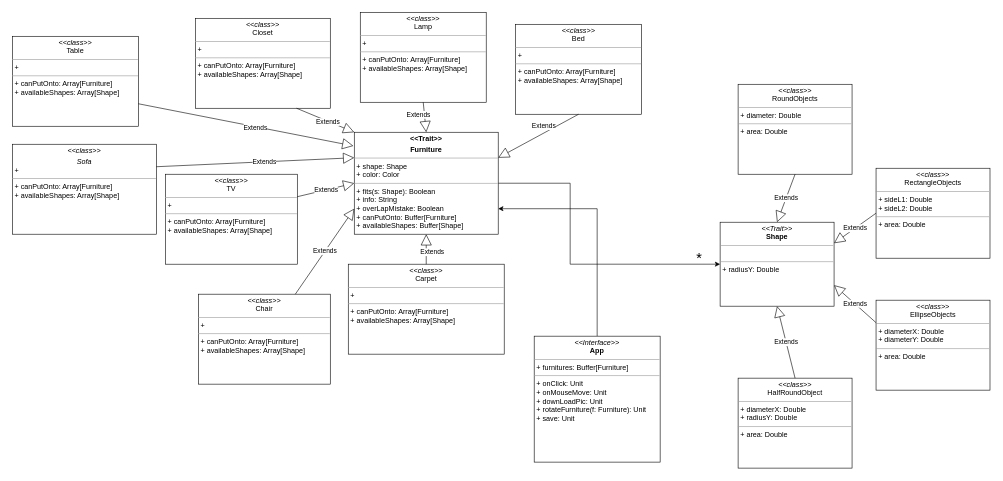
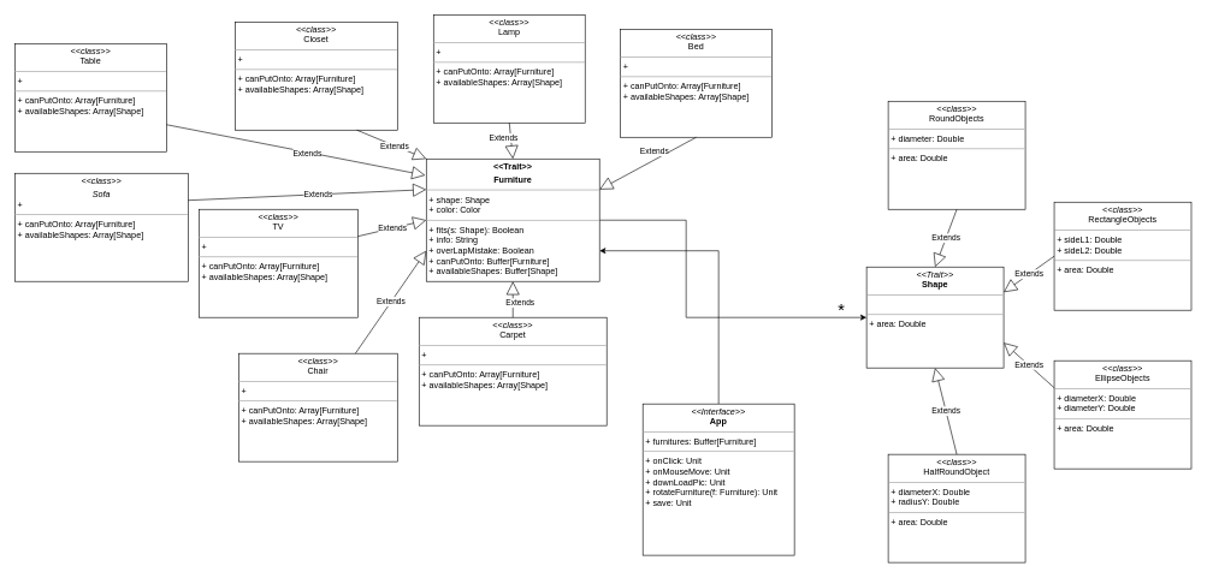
  <mxCell id="0" />
  <mxCell id="1" parent="0" />
- <mxCell id="2" value="&lt;p style=&quot;margin:0px;margin-top:4px;text-align:center;&quot;&gt;&lt;i&gt;&amp;lt;&amp;lt;Trait&amp;gt;&amp;gt;&lt;/i&gt;&lt;br&gt;&lt;b&gt;Shape&lt;/b&gt;&lt;/p&gt;&lt;hr size=&quot;1&quot;&gt;&lt;p style=&quot;margin:0px;margin-left:4px;&quot;&gt;&lt;br&gt;&lt;/p&gt;&lt;hr size=&quot;1&quot;&gt;&lt;p style=&quot;margin:0px;margin-left:4px;&quot;&gt;+ radiusY: Double&lt;br&gt;&lt;/p&gt;" style="verticalAlign=top;align=left;overflow=fill;fontSize=12;fontFamily=Helvetica;html=1;whiteSpace=wrap;" vertex="1" parent="1"><mxGeometry x="1200" y="370" width="190" height="140" as="geometry" /></mxCell>
+ <mxCell id="2" value="&lt;p style=&quot;margin:0px;margin-top:4px;text-align:center;&quot;&gt;&lt;i&gt;&amp;lt;&amp;lt;Trait&amp;gt;&amp;gt;&lt;/i&gt;&lt;br&gt;&lt;b&gt;Shape&lt;/b&gt;&lt;/p&gt;&lt;hr size=&quot;1&quot;&gt;&lt;p style=&quot;margin:0px;margin-left:4px;&quot;&gt;&lt;br&gt;&lt;/p&gt;&lt;hr size=&quot;1&quot;&gt;&lt;p style=&quot;margin:0px;margin-left:4px;&quot;&gt;+ area: Double&lt;br&gt;&lt;/p&gt;" style="verticalAlign=top;align=left;overflow=fill;fontSize=12;fontFamily=Helvetica;html=1;whiteSpace=wrap;" vertex="1" parent="1"><mxGeometry x="1200" y="370" width="190" height="140" as="geometry" /></mxCell>
  <mxCell id="3" value="&lt;p style=&quot;margin:0px;margin-top:4px;text-align:center;&quot;&gt;&lt;i&gt;&amp;lt;&amp;lt;class&amp;gt;&amp;gt;&lt;/i&gt;&lt;br&gt;RectangleObjects&lt;/p&gt;&lt;hr size=&quot;1&quot;&gt;&lt;p style=&quot;margin:0px;margin-left:4px;&quot;&gt;+ sideL1: Double&lt;br&gt;+ sideL2: Double&lt;/p&gt;&lt;hr size=&quot;1&quot;&gt;&lt;p style=&quot;margin:0px;margin-left:4px;&quot;&gt;+ area: Double&lt;/p&gt;&lt;p style=&quot;margin:0px;margin-left:4px;&quot;&gt;&lt;br&gt;&lt;/p&gt;" style="verticalAlign=top;align=left;overflow=fill;fontSize=12;fontFamily=Helvetica;html=1;whiteSpace=wrap;" vertex="1" parent="1"><mxGeometry x="1460" y="280" width="190" height="150" as="geometry" /></mxCell>
  <mxCell id="4" value="&lt;p style=&quot;margin:0px;margin-top:4px;text-align:center;&quot;&gt;&lt;i&gt;&amp;lt;&amp;lt;class&amp;gt;&amp;gt;&lt;/i&gt;&lt;br&gt;RoundObjects&lt;/p&gt;&lt;hr size=&quot;1&quot;&gt;&lt;p style=&quot;margin:0px;margin-left:4px;&quot;&gt;+ diameter: Double&lt;br&gt;&lt;/p&gt;&lt;hr size=&quot;1&quot;&gt;&lt;p style=&quot;margin:0px;margin-left:4px;&quot;&gt;+ area: Double&lt;/p&gt;&lt;p style=&quot;margin:0px;margin-left:4px;&quot;&gt;&lt;br&gt;&lt;/p&gt;" style="verticalAlign=top;align=left;overflow=fill;fontSize=12;fontFamily=Helvetica;html=1;whiteSpace=wrap;" vertex="1" parent="1"><mxGeometry x="1230" y="140" width="190" height="150" as="geometry" /></mxCell>
  <mxCell id="5" style="edgeStyle=orthogonalEdgeStyle;rounded=0;orthogonalLoop=1;jettySize=auto;html=1;entryX=0;entryY=0.5;entryDx=0;entryDy=0;exitX=1;exitY=0.5;exitDx=0;exitDy=0;" edge="1" parent="1" source="17" target="2"><mxGeometry relative="1" as="geometry"><mxPoint x="760" y="450" as="sourcePoint" /><Array as="points"><mxPoint x="950" y="305" /><mxPoint x="950" y="440" /></Array></mxGeometry></mxCell>
  <mxCell id="6" value="&lt;p style=&quot;margin:0px;margin-top:4px;text-align:center;&quot;&gt;&lt;i&gt;&amp;lt;&amp;lt;class&amp;gt;&amp;gt;&lt;/i&gt;&lt;br&gt;HalfRoundObject&lt;/p&gt;&lt;hr size=&quot;1&quot;&gt;&lt;p style=&quot;margin:0px;margin-left:4px;&quot;&gt;+ diameterX: Double&lt;br&gt;&lt;/p&gt;&lt;p style=&quot;margin:0px;margin-left:4px;&quot;&gt;+ radiusY: Double&lt;/p&gt;&lt;hr size=&quot;1&quot;&gt;&lt;p style=&quot;margin:0px;margin-left:4px;&quot;&gt;+ area: Double&lt;/p&gt;&lt;p style=&quot;margin:0px;margin-left:4px;&quot;&gt;&lt;br&gt;&lt;/p&gt;" style="verticalAlign=top;align=left;overflow=fill;fontSize=12;fontFamily=Helvetica;html=1;whiteSpace=wrap;" vertex="1" parent="1"><mxGeometry x="1230" y="630" width="190" height="150" as="geometry" /></mxCell>
  <mxCell id="7" style="edgeStyle=orthogonalEdgeStyle;rounded=0;orthogonalLoop=1;jettySize=auto;html=1;exitX=0.5;exitY=0;exitDx=0;exitDy=0;entryX=1;entryY=0.75;entryDx=0;entryDy=0;" edge="1" parent="1" source="8" target="17"><mxGeometry relative="1" as="geometry" /></mxCell>
  <mxCell id="8" value="&lt;p style=&quot;margin:0px;margin-top:4px;text-align:center;&quot;&gt;&lt;i&gt;&amp;lt;&amp;lt;Interface&amp;gt;&amp;gt;&lt;/i&gt;&lt;br&gt;&lt;b&gt;App&lt;/b&gt;&lt;/p&gt;&lt;hr size=&quot;1&quot;&gt;&lt;p style=&quot;margin:0px;margin-left:4px;&quot;&gt;+ furnitures: Buffer[Furniture]&lt;br&gt;&lt;/p&gt;&lt;hr size=&quot;1&quot;&gt;&lt;p style=&quot;margin:0px;margin-left:4px;&quot;&gt;+ onClick: Unit&lt;/p&gt;&lt;p style=&quot;margin:0px;margin-left:4px;&quot;&gt;+ onMouseMove: Unit&lt;/p&gt;&lt;p style=&quot;margin:0px;margin-left:4px;&quot;&gt;+ downLoadPic: Unit&lt;/p&gt;&lt;p style=&quot;margin:0px;margin-left:4px;&quot;&gt;+ rotateFurniture(f: Furniture): Unit&lt;/p&gt;&lt;p style=&quot;margin:0px;margin-left:4px;&quot;&gt;+ save: Unit&lt;/p&gt;&lt;p style=&quot;margin:0px;margin-left:4px;&quot;&gt;&lt;br&gt;&lt;/p&gt;" style="verticalAlign=top;align=left;overflow=fill;fontSize=12;fontFamily=Helvetica;html=1;whiteSpace=wrap;" vertex="1" parent="1"><mxGeometry x="890" y="560" width="210" height="210" as="geometry" /></mxCell>
  <mxCell id="9" value="&lt;p style=&quot;margin:0px;margin-top:4px;text-align:center;&quot;&gt;&lt;i&gt;&amp;lt;&amp;lt;class&amp;gt;&amp;gt;&lt;/i&gt;&lt;br&gt;Table&lt;/p&gt;&lt;hr size=&quot;1&quot;&gt;&lt;p style=&quot;margin:0px;margin-left:4px;&quot;&gt;+&amp;nbsp;&lt;br&gt;&lt;/p&gt;&lt;hr size=&quot;1&quot;&gt;&lt;p style=&quot;margin:0px;margin-left:4px;&quot;&gt;+ canPutOnto: Array[Furniture]&lt;br&gt;&lt;/p&gt;&lt;p style=&quot;margin:0px;margin-left:4px;&quot;&gt;+ availableShapes: Array[Shape]&lt;/p&gt;&lt;p style=&quot;margin:0px;margin-left:4px;&quot;&gt;&lt;br&gt;&lt;/p&gt;&lt;p style=&quot;margin:0px;margin-left:4px;&quot;&gt;&lt;br&gt;&lt;/p&gt;" style="verticalAlign=top;align=left;overflow=fill;fontSize=12;fontFamily=Helvetica;html=1;whiteSpace=wrap;" vertex="1" parent="1"><mxGeometry x="20" y="60" width="210" height="150" as="geometry" /></mxCell>
  <mxCell id="10" value="&lt;p style=&quot;margin:0px;margin-top:4px;text-align:center;&quot;&gt;&lt;i&gt;&amp;lt;&amp;lt;class&amp;gt;&amp;gt;&lt;/i&gt;&lt;br&gt;&lt;/p&gt;&lt;p style=&quot;margin:0px;margin-top:4px;text-align:center;&quot;&gt;&lt;i&gt;Sofa&lt;/i&gt;&lt;/p&gt;&lt;p style=&quot;margin:0px;margin-left:4px;&quot;&gt;+&amp;nbsp;&lt;br&gt;&lt;/p&gt;&lt;hr size=&quot;1&quot;&gt;&lt;p style=&quot;margin:0px;margin-left:4px;&quot;&gt;+ canPutOnto: Array[Furniture]&lt;br&gt;&lt;/p&gt;&lt;p style=&quot;border-color: var(--border-color); margin: 0px 0px 0px 4px;&quot;&gt;+ availableShapes: Array[Shape]&lt;/p&gt;&lt;p style=&quot;border-color: var(--border-color); margin: 0px 0px 0px 4px;&quot;&gt;&lt;br style=&quot;border-color: var(--border-color);&quot;&gt;&lt;/p&gt;&lt;p style=&quot;margin:0px;margin-left:4px;&quot;&gt;&lt;br&gt;&lt;/p&gt;" style="verticalAlign=top;align=left;overflow=fill;fontSize=12;fontFamily=Helvetica;html=1;whiteSpace=wrap;" vertex="1" parent="1"><mxGeometry x="20" y="240" width="240" height="150" as="geometry" /></mxCell>
  <mxCell id="11" value="&lt;p style=&quot;margin:0px;margin-top:4px;text-align:center;&quot;&gt;&lt;i&gt;&amp;lt;&amp;lt;class&amp;gt;&amp;gt;&lt;/i&gt;&lt;br&gt;Chair&lt;/p&gt;&lt;hr size=&quot;1&quot;&gt;&lt;p style=&quot;margin:0px;margin-left:4px;&quot;&gt;+&amp;nbsp;&lt;br&gt;&lt;/p&gt;&lt;hr size=&quot;1&quot;&gt;&lt;p style=&quot;margin:0px;margin-left:4px;&quot;&gt;+ canPutOnto: Array[Furniture]&lt;br&gt;&lt;/p&gt;&lt;p style=&quot;margin:0px;margin-left:4px;&quot;&gt;+ availableShapes: Array[Shape]&lt;br&gt;&lt;/p&gt;&lt;p style=&quot;margin:0px;margin-left:4px;&quot;&gt;&lt;br&gt;&lt;/p&gt;" style="verticalAlign=top;align=left;overflow=fill;fontSize=12;fontFamily=Helvetica;html=1;whiteSpace=wrap;" vertex="1" parent="1"><mxGeometry x="330" y="490" width="220" height="150" as="geometry" /></mxCell>
  <mxCell id="12" value="&lt;p style=&quot;margin:0px;margin-top:4px;text-align:center;&quot;&gt;&lt;i&gt;&amp;lt;&amp;lt;class&amp;gt;&amp;gt;&lt;/i&gt;&lt;br&gt;Carpet&lt;/p&gt;&lt;hr size=&quot;1&quot;&gt;&lt;p style=&quot;margin:0px;margin-left:4px;&quot;&gt;+&amp;nbsp;&lt;br&gt;&lt;/p&gt;&lt;hr size=&quot;1&quot;&gt;&lt;p style=&quot;margin:0px;margin-left:4px;&quot;&gt;+ canPutOnto: Array[Furniture]&lt;br&gt;&lt;/p&gt;&lt;p style=&quot;margin:0px;margin-left:4px;&quot;&gt;+ availableShapes: Array[Shape]&lt;br&gt;&lt;/p&gt;&lt;p style=&quot;margin:0px;margin-left:4px;&quot;&gt;&lt;br&gt;&lt;/p&gt;" style="verticalAlign=top;align=left;overflow=fill;fontSize=12;fontFamily=Helvetica;html=1;whiteSpace=wrap;" vertex="1" parent="1"><mxGeometry x="580" y="440" width="260" height="150" as="geometry" /></mxCell>
  <mxCell id="13" value="&lt;p style=&quot;margin:0px;margin-top:4px;text-align:center;&quot;&gt;&lt;i&gt;&amp;lt;&amp;lt;class&amp;gt;&amp;gt;&lt;/i&gt;&lt;br&gt;TV&lt;/p&gt;&lt;hr size=&quot;1&quot;&gt;&lt;p style=&quot;margin:0px;margin-left:4px;&quot;&gt;+&amp;nbsp;&lt;br&gt;&lt;/p&gt;&lt;hr size=&quot;1&quot;&gt;&lt;p style=&quot;margin:0px;margin-left:4px;&quot;&gt;+ canPutOnto: Array[Furniture]&lt;br&gt;&lt;/p&gt;&lt;p style=&quot;margin:0px;margin-left:4px;&quot;&gt;+ availableShapes: Array[Shape]&lt;br&gt;&lt;/p&gt;&lt;p style=&quot;margin:0px;margin-left:4px;&quot;&gt;&lt;br&gt;&lt;/p&gt;" style="verticalAlign=top;align=left;overflow=fill;fontSize=12;fontFamily=Helvetica;html=1;whiteSpace=wrap;" vertex="1" parent="1"><mxGeometry x="275" y="290" width="220" height="150" as="geometry" /></mxCell>
  <mxCell id="14" value="&lt;p style=&quot;margin:0px;margin-top:4px;text-align:center;&quot;&gt;&lt;i&gt;&amp;lt;&amp;lt;class&amp;gt;&amp;gt;&lt;/i&gt;&lt;br&gt;Closet&lt;/p&gt;&lt;hr size=&quot;1&quot;&gt;&lt;p style=&quot;margin:0px;margin-left:4px;&quot;&gt;+&amp;nbsp;&lt;br&gt;&lt;/p&gt;&lt;hr size=&quot;1&quot;&gt;&lt;p style=&quot;margin:0px;margin-left:4px;&quot;&gt;+ canPutOnto: Array[Furniture]&lt;br&gt;&lt;/p&gt;&lt;p style=&quot;margin:0px;margin-left:4px;&quot;&gt;+ availableShapes: Array[Shape]&lt;/p&gt;&lt;p style=&quot;margin:0px;margin-left:4px;&quot;&gt;&lt;br&gt;&lt;/p&gt;&lt;p style=&quot;margin:0px;margin-left:4px;&quot;&gt;&lt;br&gt;&lt;/p&gt;" style="verticalAlign=top;align=left;overflow=fill;fontSize=12;fontFamily=Helvetica;html=1;whiteSpace=wrap;" vertex="1" parent="1"><mxGeometry x="325" y="30" width="225" height="150" as="geometry" /></mxCell>
  <mxCell id="15" value="&lt;p style=&quot;margin:0px;margin-top:4px;text-align:center;&quot;&gt;&lt;i&gt;&amp;lt;&amp;lt;class&amp;gt;&amp;gt;&lt;/i&gt;&lt;br&gt;Bed&lt;/p&gt;&lt;hr size=&quot;1&quot;&gt;&lt;p style=&quot;margin:0px;margin-left:4px;&quot;&gt;+&amp;nbsp;&lt;br&gt;&lt;/p&gt;&lt;hr size=&quot;1&quot;&gt;&lt;p style=&quot;margin:0px;margin-left:4px;&quot;&gt;+ canPutOnto: Array[Furniture]&lt;br&gt;&lt;/p&gt;&lt;p style=&quot;margin:0px;margin-left:4px;&quot;&gt;+ availableShapes: Array[Shape]&lt;/p&gt;&lt;p style=&quot;margin:0px;margin-left:4px;&quot;&gt;&lt;br&gt;&lt;/p&gt;&lt;p style=&quot;margin:0px;margin-left:4px;&quot;&gt;&lt;br&gt;&lt;/p&gt;" style="verticalAlign=top;align=left;overflow=fill;fontSize=12;fontFamily=Helvetica;html=1;whiteSpace=wrap;" vertex="1" parent="1"><mxGeometry x="859" y="40" width="210" height="150" as="geometry" /></mxCell>
  <mxCell id="16" value="&lt;p style=&quot;margin:0px;margin-top:4px;text-align:center;&quot;&gt;&lt;i&gt;&amp;lt;&amp;lt;class&amp;gt;&amp;gt;&lt;/i&gt;&lt;br&gt;Lamp&lt;/p&gt;&lt;hr size=&quot;1&quot;&gt;&lt;p style=&quot;margin:0px;margin-left:4px;&quot;&gt;+&amp;nbsp;&lt;br&gt;&lt;/p&gt;&lt;hr size=&quot;1&quot;&gt;&lt;p style=&quot;margin:0px;margin-left:4px;&quot;&gt;+ canPutOnto: Array[Furniture]&lt;br&gt;&lt;/p&gt;&lt;p style=&quot;margin:0px;margin-left:4px;&quot;&gt;+ availableShapes: Array[Shape]&lt;/p&gt;&lt;p style=&quot;margin:0px;margin-left:4px;&quot;&gt;&lt;br&gt;&lt;/p&gt;&lt;p style=&quot;margin:0px;margin-left:4px;&quot;&gt;&lt;br&gt;&lt;/p&gt;" style="verticalAlign=top;align=left;overflow=fill;fontSize=12;fontFamily=Helvetica;html=1;whiteSpace=wrap;" vertex="1" parent="1"><mxGeometry x="600" y="20" width="210" height="150" as="geometry" /></mxCell>
  <mxCell id="17" value="&lt;p style=&quot;margin:0px;margin-top:4px;text-align:center;&quot;&gt;&lt;b&gt;&amp;lt;&amp;lt;Trait&amp;gt;&amp;gt;&lt;/b&gt;&lt;/p&gt;&lt;p style=&quot;margin:0px;margin-top:4px;text-align:center;&quot;&gt;&lt;b&gt;Furniture&lt;/b&gt;&lt;/p&gt;&lt;hr size=&quot;1&quot;&gt;&lt;p style=&quot;margin:0px;margin-left:4px;&quot;&gt;+ shape: Shape&lt;/p&gt;&lt;p style=&quot;margin:0px;margin-left:4px;&quot;&gt;+ color: Color&lt;/p&gt;&lt;hr size=&quot;1&quot;&gt;&lt;p style=&quot;margin:0px;margin-left:4px;&quot;&gt;+ fits(s: Shape): Boolean&lt;/p&gt;&lt;p style=&quot;margin:0px;margin-left:4px;&quot;&gt;+ info: String&lt;/p&gt;&lt;p style=&quot;margin:0px;margin-left:4px;&quot;&gt;+ overLapMistake: Boolean&lt;/p&gt;&lt;p style=&quot;border-color: var(--border-color); margin: 0px 0px 0px 4px;&quot;&gt;+ canPutOnto: Buffer[Furniture]&lt;br style=&quot;border-color: var(--border-color);&quot;&gt;&lt;/p&gt;&lt;p style=&quot;border-color: var(--border-color); margin: 0px 0px 0px 4px;&quot;&gt;+ availableShapes: Buffer[Shape]&lt;/p&gt;" style="verticalAlign=top;align=left;overflow=fill;fontSize=12;fontFamily=Helvetica;html=1;whiteSpace=wrap;" vertex="1" parent="1"><mxGeometry x="590" y="220" width="240" height="170" as="geometry" /></mxCell>
  <mxCell id="18" value="&lt;p style=&quot;margin:0px;margin-top:4px;text-align:center;&quot;&gt;&lt;i&gt;&amp;lt;&amp;lt;class&amp;gt;&amp;gt;&lt;/i&gt;&lt;br&gt;EllipseObjects&lt;/p&gt;&lt;hr size=&quot;1&quot;&gt;&lt;p style=&quot;margin:0px;margin-left:4px;&quot;&gt;+ diameterX: Double&lt;br&gt;&lt;/p&gt;&lt;p style=&quot;margin:0px;margin-left:4px;&quot;&gt;+ diameterY: Double&lt;/p&gt;&lt;hr size=&quot;1&quot;&gt;&lt;p style=&quot;margin:0px;margin-left:4px;&quot;&gt;+ area: Double&lt;/p&gt;&lt;p style=&quot;margin:0px;margin-left:4px;&quot;&gt;&lt;br&gt;&lt;/p&gt;" style="verticalAlign=top;align=left;overflow=fill;fontSize=12;fontFamily=Helvetica;html=1;whiteSpace=wrap;" vertex="1" parent="1"><mxGeometry x="1460" y="500" width="190" height="150" as="geometry" /></mxCell>
  <mxCell id="19" value="Extends" style="endArrow=block;endSize=16;endFill=0;html=1;rounded=0;exitX=0.5;exitY=1;exitDx=0;exitDy=0;entryX=0.5;entryY=0;entryDx=0;entryDy=0;" edge="1" parent="1" source="4" target="2"><mxGeometry width="160" relative="1" as="geometry"><mxPoint x="880" y="450" as="sourcePoint" /><mxPoint x="1040" y="450" as="targetPoint" /><Array as="points" /></mxGeometry></mxCell>
  <mxCell id="20" value="Extends" style="endArrow=block;endSize=16;endFill=0;html=1;rounded=0;exitX=0;exitY=0.5;exitDx=0;exitDy=0;entryX=1;entryY=0.25;entryDx=0;entryDy=0;" edge="1" parent="1" source="3" target="2"><mxGeometry width="160" relative="1" as="geometry"><mxPoint x="1335" y="300" as="sourcePoint" /><mxPoint x="1305" y="380" as="targetPoint" /><Array as="points" /></mxGeometry></mxCell>
  <mxCell id="21" value="Extends" style="endArrow=block;endSize=16;endFill=0;html=1;rounded=0;exitX=0;exitY=0.25;exitDx=0;exitDy=0;entryX=1;entryY=0.75;entryDx=0;entryDy=0;" edge="1" parent="1" source="18" target="2"><mxGeometry width="160" relative="1" as="geometry"><mxPoint x="1345" y="310" as="sourcePoint" /><mxPoint x="1315" y="390" as="targetPoint" /><Array as="points" /></mxGeometry></mxCell>
  <mxCell id="22" value="Extends" style="endArrow=block;endSize=16;endFill=0;html=1;rounded=0;exitX=0.5;exitY=0;exitDx=0;exitDy=0;entryX=0.5;entryY=1;entryDx=0;entryDy=0;" edge="1" parent="1" source="6" target="2"><mxGeometry width="160" relative="1" as="geometry"><mxPoint x="1355" y="320" as="sourcePoint" /><mxPoint x="1325" y="400" as="targetPoint" /><Array as="points"><mxPoint x="1310" y="570" /></Array></mxGeometry></mxCell>
  <mxCell id="23" value="Extends" style="endArrow=block;endSize=16;endFill=0;html=1;rounded=0;exitX=0.5;exitY=0;exitDx=0;exitDy=0;entryX=0.5;entryY=1;entryDx=0;entryDy=0;" edge="1" parent="1" source="12" target="17"><mxGeometry x="-0.2" y="-10" width="160" relative="1" as="geometry"><mxPoint x="1335" y="640" as="sourcePoint" /><mxPoint x="1305" y="520" as="targetPoint" /><Array as="points" /><mxPoint as="offset" /></mxGeometry></mxCell>
  <mxCell id="24" value="Extends" style="endArrow=block;endSize=16;endFill=0;html=1;rounded=0;entryX=0;entryY=0.75;entryDx=0;entryDy=0;" edge="1" parent="1" source="11" target="17"><mxGeometry width="160" relative="1" as="geometry"><mxPoint x="650" y="480" as="sourcePoint" /><mxPoint x="720" y="400" as="targetPoint" /><Array as="points" /></mxGeometry></mxCell>
  <mxCell id="25" value="Extends" style="endArrow=block;endSize=16;endFill=0;html=1;rounded=0;entryX=0;entryY=0.5;entryDx=0;entryDy=0;exitX=1;exitY=0.25;exitDx=0;exitDy=0;" edge="1" parent="1" source="13" target="17"><mxGeometry width="160" relative="1" as="geometry"><mxPoint x="502" y="500" as="sourcePoint" /><mxPoint x="600" y="358" as="targetPoint" /><Array as="points" /></mxGeometry></mxCell>
  <mxCell id="26" value="Extends" style="endArrow=block;endSize=16;endFill=0;html=1;rounded=0;entryX=0;entryY=0.25;entryDx=0;entryDy=0;exitX=1;exitY=0.25;exitDx=0;exitDy=0;" edge="1" parent="1" source="10" target="17"><mxGeometry x="0.091" y="-1" width="160" relative="1" as="geometry"><mxPoint x="505" y="338" as="sourcePoint" /><mxPoint x="600" y="315" as="targetPoint" /><Array as="points" /><mxPoint as="offset" /></mxGeometry></mxCell>
  <mxCell id="27" value="Extends" style="endArrow=block;endSize=16;endFill=0;html=1;rounded=0;entryX=-0.006;entryY=0.134;entryDx=0;entryDy=0;exitX=1;exitY=0.75;exitDx=0;exitDy=0;entryPerimeter=0;" edge="1" parent="1" source="9" target="17"><mxGeometry x="0.091" y="-1" width="160" relative="1" as="geometry"><mxPoint x="270" y="288" as="sourcePoint" /><mxPoint x="600" y="273" as="targetPoint" /><Array as="points" /><mxPoint as="offset" /></mxGeometry></mxCell>
  <mxCell id="28" value="Extends" style="endArrow=block;endSize=16;endFill=0;html=1;rounded=0;entryX=0;entryY=0;entryDx=0;entryDy=0;exitX=0.75;exitY=1;exitDx=0;exitDy=0;" edge="1" parent="1" source="14" target="17"><mxGeometry x="0.091" y="-1" width="160" relative="1" as="geometry"><mxPoint x="280" y="298" as="sourcePoint" /><mxPoint x="610" y="283" as="targetPoint" /><Array as="points" /><mxPoint as="offset" /></mxGeometry></mxCell>
  <mxCell id="29" value="Extends" style="endArrow=block;endSize=16;endFill=0;html=1;rounded=0;exitX=0.5;exitY=1;exitDx=0;exitDy=0;" edge="1" parent="1" source="16"><mxGeometry x="-0.2" y="-10" width="160" relative="1" as="geometry"><mxPoint x="720" y="450" as="sourcePoint" /><mxPoint x="710" y="220" as="targetPoint" /><Array as="points" /><mxPoint as="offset" /></mxGeometry></mxCell>
  <mxCell id="30" value="Extends" style="endArrow=block;endSize=16;endFill=0;html=1;rounded=0;exitX=0.5;exitY=1;exitDx=0;exitDy=0;entryX=1;entryY=0.25;entryDx=0;entryDy=0;" edge="1" parent="1" source="15" target="17"><mxGeometry x="-0.2" y="-10" width="160" relative="1" as="geometry"><mxPoint x="715" y="180" as="sourcePoint" /><mxPoint x="720" y="240" as="targetPoint" /><Array as="points" /><mxPoint as="offset" /></mxGeometry></mxCell>
  <mxCell id="31" value="&lt;font style=&quot;font-size: 24px;&quot;&gt;*&lt;/font&gt;" style="text;html=1;align=center;verticalAlign=middle;resizable=0;points=[];autosize=1;strokeColor=none;fillColor=none;" vertex="1" parent="1"><mxGeometry x="1150" y="410" width="30" height="40" as="geometry" /></mxCell>
